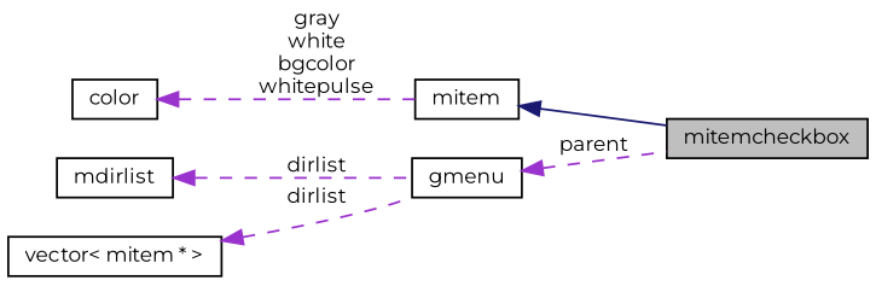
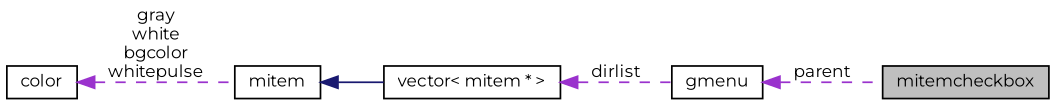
  digraph {
    fontname=Montserrat
    rankdir=LR
    node [color=black fillcolor=white fontname=Montserrat fontsize=10 shape=record style=filled]
    edge [color=darkorchid3 dir=back fontname=Montserrat fontsize=10 labelfontname=FreeSans labelfontsize=10 style=dashed]
    n1 [fillcolor=grey75 fontcolor=black height=0.2 label=mitemcheckbox width=0.4]
    n2 [height=0.2 label=mitem width=0.4]
    n3 [height=0.2 label=gmenu width=0.4]
-   n4 [height=0.2 label=mdirlist width=0.4]
    n5 [height=0.2 label="vector\< mitem * \>" width=0.4]
    n6 [height=0.2 label=color width=0.4]
-   n2 -> n1 [color=midnightblue style=solid]
+   n2 -> n5 [color=midnightblue style=solid]
    n3 -> n1 [label=parent]
-   n4 -> n3 [label=dirlist]
    n5 -> n3 [label=dirlist]
    n6 -> n2 [label="gray\nwhite\nbgcolor\nwhitepulse"]
  }
